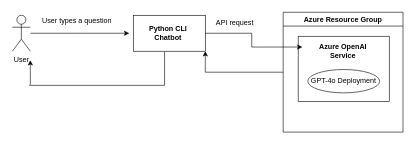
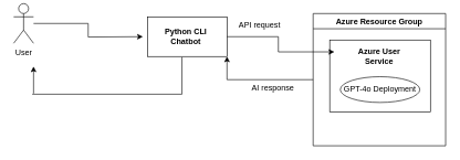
  <mxCell id="0" />
  <mxCell id="1" parent="0" />
  <mxCell id="2" style="edgeStyle=orthogonalEdgeStyle;rounded=0;orthogonalLoop=1;jettySize=auto;html=1;" parent="1" source="3" edge="1"><mxGeometry relative="1" as="geometry"><mxPoint x="215" y="55" as="targetPoint" /></mxGeometry></mxCell>
- <mxCell id="3" value="User" style="shape=umlActor;verticalLabelPosition=bottom;verticalAlign=top;html=1;outlineConnect=0;" parent="1" vertex="1"><mxGeometry x="20" y="25" width="30" height="60" as="geometry" /></mxCell>
+ <mxCell id="3" value="User" style="shape=umlActor;verticalLabelPosition=bottom;verticalAlign=top;html=1;outlineConnect=0;" parent="1" vertex="1"><mxGeometry x="20" y="5" width="30" height="60" as="geometry" /></mxCell>
  <mxCell id="4" value="" style="rounded=0;whiteSpace=wrap;html=1;" parent="1" vertex="1"><mxGeometry x="222" y="25" width="120" height="60" as="geometry" /></mxCell>
  <mxCell id="5" value="&lt;strong data-end=&quot;837&quot; data-start=&quot;815&quot;&gt;Python CLI Chatbot&lt;/strong&gt;" style="text;strokeColor=none;align=center;fillColor=none;html=1;verticalAlign=middle;whiteSpace=wrap;rounded=0;" parent="1" vertex="1"><mxGeometry x="234" y="40" width="92" height="30" as="geometry" /></mxCell>
- <mxCell id="6" value="User types a question" style="text;strokeColor=none;align=center;fillColor=none;html=1;verticalAlign=middle;whiteSpace=wrap;rounded=0;" parent="1" vertex="1"><mxGeometry x="62" y="20" width="132" height="30" as="geometry" /></mxCell>
  <mxCell id="7" style="edgeStyle=orthogonalEdgeStyle;rounded=0;orthogonalLoop=1;jettySize=auto;html=1;entryX=1;entryY=1;entryDx=0;entryDy=0;" parent="1" source="8" target="4" edge="1"><mxGeometry relative="1" as="geometry" /></mxCell>
  <mxCell id="8" value="Azure Resource Group" style="swimlane;" parent="1" vertex="1"><mxGeometry x="472" y="20" width="200" height="200" as="geometry" /></mxCell>
  <mxCell id="9" value="&lt;div&gt;&lt;br&gt;&lt;/div&gt;&lt;div&gt;&lt;br&gt;&lt;/div&gt;" style="whiteSpace=wrap;html=1;" parent="1" vertex="1"><mxGeometry x="497" y="60" width="152" height="109" as="geometry" /></mxCell>
  <mxCell id="10" value="GPT-4o Deployment" style="ellipse;whiteSpace=wrap;html=1;" parent="1" vertex="1"><mxGeometry x="513" y="115.5" width="120" height="39" as="geometry" /></mxCell>
  <mxCell id="11" value="API request" style="text;strokeColor=none;align=center;fillColor=none;html=1;verticalAlign=middle;whiteSpace=wrap;rounded=0;" parent="1" vertex="1"><mxGeometry x="350" y="23" width="83" height="30" as="geometry" /></mxCell>
- <mxCell id="12" value="&lt;strong data-end=&quot;1068&quot; data-start=&quot;1044&quot;&gt;Azure OpenAI Service&lt;/strong&gt;" style="text;strokeColor=none;align=center;fillColor=none;html=1;verticalAlign=middle;whiteSpace=wrap;rounded=0;" parent="1" vertex="1"><mxGeometry x="518" y="70" width="108" height="30" as="geometry" /></mxCell>
+ <mxCell id="12" value="&lt;strong data-end=&quot;1068&quot; data-start=&quot;1044&quot;&gt;Azure User Service&lt;/strong&gt;" style="text;strokeColor=none;align=center;fillColor=none;html=1;verticalAlign=middle;whiteSpace=wrap;rounded=0;" parent="1" vertex="1"><mxGeometry x="518" y="70" width="108" height="30" as="geometry" /></mxCell>
  <mxCell id="13" style="edgeStyle=orthogonalEdgeStyle;rounded=0;orthogonalLoop=1;jettySize=auto;html=1;entryX=0.046;entryY=0.165;entryDx=0;entryDy=0;entryPerimeter=0;exitX=1;exitY=0.5;exitDx=0;exitDy=0;" parent="1" source="4" target="9" edge="1"><mxGeometry relative="1" as="geometry" /></mxCell>
+ <mxCell id="14" value="AI response" style="text;strokeColor=none;align=center;fillColor=none;html=1;verticalAlign=middle;whiteSpace=wrap;rounded=0;" parent="1" vertex="1"><mxGeometry x="367" y="118" width="89" height="30" as="geometry" /></mxCell>
  <mxCell id="15" value="" style="endArrow=none;html=1;rounded=0;" parent="1" edge="1"><mxGeometry width="50" height="50" relative="1" as="geometry"><mxPoint x="274" y="142" as="sourcePoint" /><mxPoint x="274" y="86" as="targetPoint" /></mxGeometry></mxCell>
  <mxCell id="16" value="" style="endArrow=none;html=1;rounded=0;" parent="1" edge="1"><mxGeometry width="50" height="50" relative="1" as="geometry"><mxPoint x="48" y="142" as="sourcePoint" /><mxPoint x="274" y="142" as="targetPoint" /></mxGeometry></mxCell>
  <mxCell id="17" value="" style="endArrow=classic;html=1;rounded=0;" parent="1" edge="1"><mxGeometry width="50" height="50" relative="1" as="geometry"><mxPoint x="50" y="141" as="sourcePoint" /><mxPoint x="50" y="100" as="targetPoint" /></mxGeometry></mxCell>
